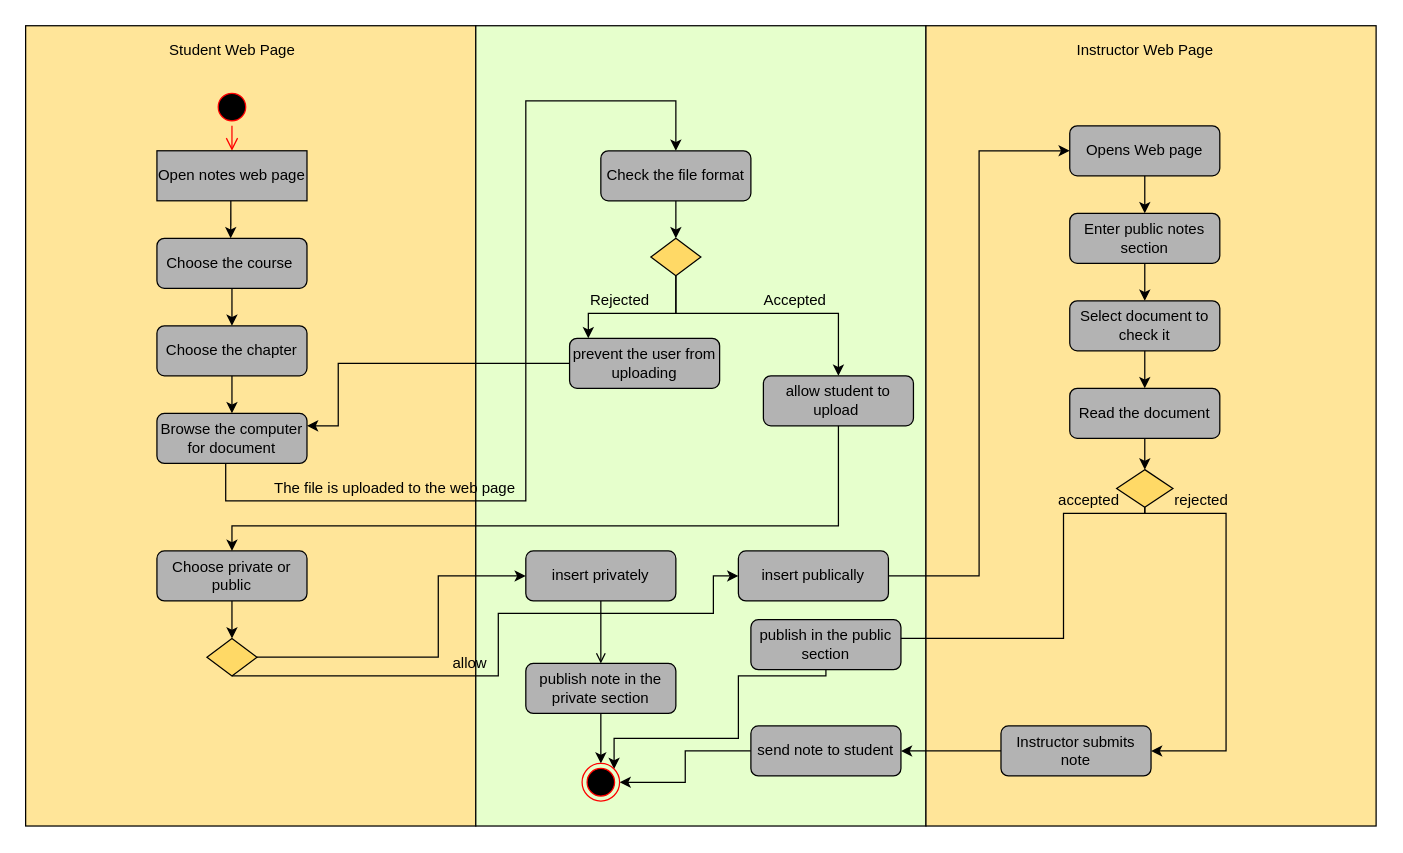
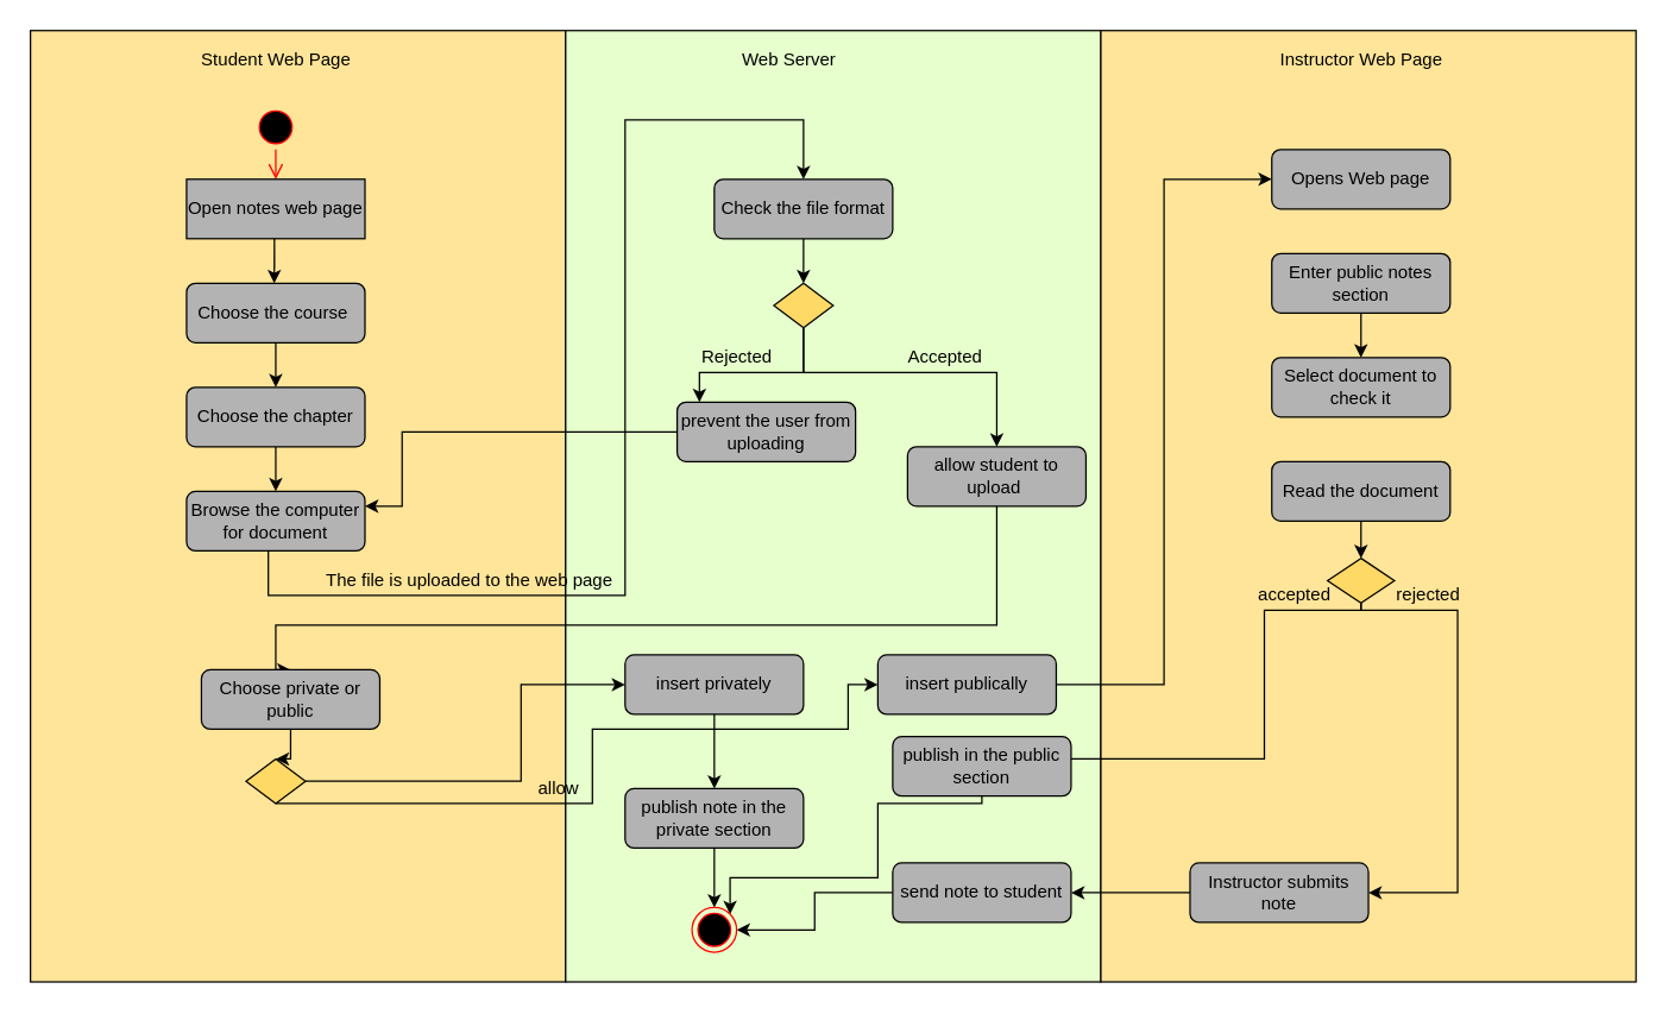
  <mxCell id="0" />
  <mxCell id="1" parent="0" />
  <mxCell id="2" value="" style="rounded=0;whiteSpace=wrap;html=1;fillColor=#FFE599;" parent="1" vertex="1"><mxGeometry x="20" y="20" width="360" height="640" as="geometry" /></mxCell>
  <mxCell id="3" value="" style="rounded=0;whiteSpace=wrap;html=1;fillColor=#E6FFCC;" parent="1" vertex="1"><mxGeometry x="380" y="20" width="360" height="640" as="geometry" /></mxCell>
  <mxCell id="4" value="Student Web Page" style="text;html=1;align=center;verticalAlign=middle;resizable=0;points=[];autosize=1;strokeColor=none;fillColor=none;" parent="1" vertex="1"><mxGeometry x="125" y="30" width="120" height="20" as="geometry" /></mxCell>
+ <mxCell id="5" value="Web Server" style="text;html=1;align=center;verticalAlign=middle;resizable=0;points=[];autosize=1;strokeColor=none;fillColor=none;" parent="1" vertex="1"><mxGeometry x="490" y="30" width="80" height="20" as="geometry" /></mxCell>
  <mxCell id="6" value="" style="rounded=0;whiteSpace=wrap;html=1;fillColor=#FFE599;" parent="1" vertex="1"><mxGeometry x="740" y="20" width="360" height="640" as="geometry" /></mxCell>
  <mxCell id="7" value="Instructor Web Page" style="text;html=1;align=center;verticalAlign=middle;resizable=0;points=[];autosize=1;strokeColor=none;fillColor=none;" parent="1" vertex="1"><mxGeometry x="855" y="30" width="120" height="20" as="geometry" /></mxCell>
  <mxCell id="8" value="" style="ellipse;html=1;shape=startState;fillColor=#000000;strokeColor=#ff0000;" parent="1" vertex="1"><mxGeometry x="170" y="70" width="30" height="30" as="geometry" /></mxCell>
  <mxCell id="9" value="" style="edgeStyle=orthogonalEdgeStyle;html=1;verticalAlign=bottom;endArrow=open;endSize=8;strokeColor=#ff0000;rounded=0;entryX=0.5;entryY=0;entryDx=0;entryDy=0;" parent="1" source="8" target="12" edge="1"><mxGeometry relative="1" as="geometry"><mxPoint x="185" y="160" as="targetPoint" /></mxGeometry></mxCell>
  <mxCell id="10" style="edgeStyle=orthogonalEdgeStyle;rounded=0;orthogonalLoop=1;jettySize=auto;html=1;" parent="1" edge="1"><mxGeometry relative="1" as="geometry"><mxPoint x="184.13" y="180" as="sourcePoint" /><mxPoint x="184" y="190" as="targetPoint" /><Array as="points"><mxPoint x="184" y="160" /><mxPoint x="184" y="160" /></Array></mxGeometry></mxCell>
  <mxCell id="11" style="edgeStyle=orthogonalEdgeStyle;rounded=0;orthogonalLoop=1;jettySize=auto;html=1;entryX=0.5;entryY=0;entryDx=0;entryDy=0;" parent="1" target="19" edge="1"><mxGeometry relative="1" as="geometry"><mxPoint x="180" y="370" as="sourcePoint" /><mxPoint x="190.043" y="410.033" as="targetPoint" /><Array as="points"><mxPoint x="180" y="400" /><mxPoint x="420" y="400" /><mxPoint x="420" y="80" /><mxPoint x="540" y="80" /></Array></mxGeometry></mxCell>
  <mxCell id="12" value="Open notes web page" style="whiteSpace=wrap;html=1;fillColor=#B3B3B3;rounded=0;" parent="1" vertex="1"><mxGeometry x="125" y="120" width="120" height="40" as="geometry" /></mxCell>
  <mxCell id="13" style="edgeStyle=orthogonalEdgeStyle;rounded=0;orthogonalLoop=1;jettySize=auto;html=1;entryX=0.5;entryY=0;entryDx=0;entryDy=0;" parent="1" source="14" target="16" edge="1"><mxGeometry relative="1" as="geometry" /></mxCell>
  <mxCell id="14" value="Choose the course&amp;nbsp;" style="rounded=1;whiteSpace=wrap;html=1;fillColor=#B3B3B3;" parent="1" vertex="1"><mxGeometry x="125" y="190" width="120" height="40" as="geometry" /></mxCell>
  <mxCell id="15" style="edgeStyle=orthogonalEdgeStyle;rounded=0;orthogonalLoop=1;jettySize=auto;html=1;" parent="1" source="16" target="17" edge="1"><mxGeometry relative="1" as="geometry"><Array as="points"><mxPoint x="185" y="310" /><mxPoint x="185" y="310" /></Array></mxGeometry></mxCell>
  <mxCell id="16" value="Choose the chapter" style="rounded=1;whiteSpace=wrap;html=1;fillColor=#B3B3B3;" parent="1" vertex="1"><mxGeometry x="125" y="260" width="120" height="40" as="geometry" /></mxCell>
  <mxCell id="17" value="Browse the computer for document" style="rounded=1;whiteSpace=wrap;html=1;fillColor=#B3B3B3;" parent="1" vertex="1"><mxGeometry x="125" y="330" width="120" height="40" as="geometry" /></mxCell>
  <mxCell id="18" style="edgeStyle=orthogonalEdgeStyle;rounded=0;orthogonalLoop=1;jettySize=auto;html=1;" parent="1" source="19" target="23" edge="1"><mxGeometry relative="1" as="geometry" /></mxCell>
  <mxCell id="19" value="Check the file format" style="rounded=1;whiteSpace=wrap;html=1;fillColor=#B3B3B3;" parent="1" vertex="1"><mxGeometry x="480" y="120" width="120" height="40" as="geometry" /></mxCell>
  <mxCell id="20" value="The file is uploaded to the web page" style="text;html=1;align=center;verticalAlign=middle;resizable=0;points=[];autosize=1;strokeColor=none;fillColor=none;" parent="1" vertex="1"><mxGeometry x="210" y="380" width="210" height="20" as="geometry" /></mxCell>
  <mxCell id="21" style="edgeStyle=orthogonalEdgeStyle;rounded=0;orthogonalLoop=1;jettySize=auto;html=1;entryX=0.125;entryY=0;entryDx=0;entryDy=0;entryPerimeter=0;" parent="1" source="23" target="27" edge="1"><mxGeometry relative="1" as="geometry"><Array as="points"><mxPoint x="540" y="250" /><mxPoint x="470" y="250" /></Array></mxGeometry></mxCell>
  <mxCell id="22" style="edgeStyle=orthogonalEdgeStyle;rounded=0;orthogonalLoop=1;jettySize=auto;html=1;" parent="1" source="23" target="25" edge="1"><mxGeometry relative="1" as="geometry"><Array as="points"><mxPoint x="540" y="250" /><mxPoint x="670" y="250" /></Array></mxGeometry></mxCell>
  <mxCell id="23" value="" style="rhombus;whiteSpace=wrap;html=1;fillColor=#FFD966;" parent="1" vertex="1"><mxGeometry x="520" y="190" width="40" height="30" as="geometry" /></mxCell>
  <mxCell id="24" style="edgeStyle=orthogonalEdgeStyle;rounded=0;orthogonalLoop=1;jettySize=auto;html=1;entryX=0.5;entryY=0;entryDx=0;entryDy=0;" parent="1" source="25" target="31" edge="1"><mxGeometry relative="1" as="geometry"><Array as="points"><mxPoint x="670" y="420" /><mxPoint x="185" y="420" /></Array></mxGeometry></mxCell>
  <mxCell id="25" value="allow student to upload&amp;nbsp;" style="rounded=1;whiteSpace=wrap;html=1;fillColor=#B3B3B3;" parent="1" vertex="1"><mxGeometry x="610" y="300" width="120" height="40" as="geometry" /></mxCell>
  <mxCell id="26" style="edgeStyle=orthogonalEdgeStyle;rounded=0;orthogonalLoop=1;jettySize=auto;html=1;" parent="1" source="27" target="17" edge="1"><mxGeometry relative="1" as="geometry"><Array as="points"><mxPoint x="270" y="290" /><mxPoint x="270" y="340" /></Array></mxGeometry></mxCell>
  <mxCell id="27" value="prevent the user from uploading" style="rounded=1;whiteSpace=wrap;html=1;fillColor=#B3B3B3;" parent="1" vertex="1"><mxGeometry x="455" y="270" width="120" height="40" as="geometry" /></mxCell>
  <mxCell id="28" value="Accepted" style="text;html=1;align=center;verticalAlign=middle;resizable=0;points=[];autosize=1;strokeColor=none;fillColor=none;" parent="1" vertex="1"><mxGeometry x="600" y="230" width="70" height="20" as="geometry" /></mxCell>
  <mxCell id="29" value="Rejected" style="text;html=1;align=center;verticalAlign=middle;resizable=0;points=[];autosize=1;strokeColor=none;fillColor=none;" parent="1" vertex="1"><mxGeometry x="465" y="230" width="60" height="20" as="geometry" /></mxCell>
  <mxCell id="30" style="edgeStyle=orthogonalEdgeStyle;rounded=0;orthogonalLoop=1;jettySize=auto;html=1;" parent="1" source="31" target="38" edge="1"><mxGeometry relative="1" as="geometry" /></mxCell>
- <mxCell id="31" value="Choose private or public" style="rounded=1;whiteSpace=wrap;html=1;fillColor=#B3B3B3;" parent="1" vertex="1"><mxGeometry x="125" y="440" width="120" height="40" as="geometry" /></mxCell>
- <mxCell id="32" style="edgeStyle=orthogonalEdgeStyle;rounded=0;orthogonalLoop=1;jettySize=auto;html=1;endArrow=open;" parent="1" source="33" target="60" edge="1"><mxGeometry relative="1" as="geometry" /></mxCell>
+ <mxCell id="31" value="Choose private or public" style="rounded=1;whiteSpace=wrap;html=1;fillColor=#B3B3B3;" parent="1" vertex="1"><mxGeometry x="135" y="450" width="120" height="40" as="geometry" /></mxCell>
+ <mxCell id="32" style="edgeStyle=orthogonalEdgeStyle;rounded=0;orthogonalLoop=1;jettySize=auto;html=1;" parent="1" source="33" target="60" edge="1"><mxGeometry relative="1" as="geometry" /></mxCell>
  <mxCell id="33" value="insert privately" style="rounded=1;whiteSpace=wrap;html=1;fillColor=#B3B3B3;" parent="1" vertex="1"><mxGeometry x="420" y="440" width="120" height="40" as="geometry" /></mxCell>
  <mxCell id="34" style="edgeStyle=orthogonalEdgeStyle;rounded=0;orthogonalLoop=1;jettySize=auto;html=1;entryX=0;entryY=0.5;entryDx=0;entryDy=0;" parent="1" source="35" target="41" edge="1"><mxGeometry relative="1" as="geometry" /></mxCell>
  <mxCell id="35" value="insert publically" style="rounded=1;whiteSpace=wrap;html=1;fillColor=#B3B3B3;" parent="1" vertex="1"><mxGeometry x="590" y="440" width="120" height="40" as="geometry" /></mxCell>
  <mxCell id="36" style="edgeStyle=orthogonalEdgeStyle;rounded=0;orthogonalLoop=1;jettySize=auto;html=1;entryX=0;entryY=0.5;entryDx=0;entryDy=0;" parent="1" source="38" target="33" edge="1"><mxGeometry relative="1" as="geometry"><Array as="points"><mxPoint x="350" y="525" /><mxPoint x="350" y="460" /></Array></mxGeometry></mxCell>
  <mxCell id="37" style="edgeStyle=orthogonalEdgeStyle;rounded=0;orthogonalLoop=1;jettySize=auto;html=1;entryX=0;entryY=0.5;entryDx=0;entryDy=0;" parent="1" source="38" target="35" edge="1"><mxGeometry relative="1" as="geometry"><Array as="points"><mxPoint x="398" y="540" /><mxPoint x="398" y="490" /><mxPoint x="570" y="490" /><mxPoint x="570" y="460" /></Array></mxGeometry></mxCell>
  <mxCell id="38" value="" style="rhombus;whiteSpace=wrap;html=1;fillColor=#FFD966;" parent="1" vertex="1"><mxGeometry x="165" y="510" width="40" height="30" as="geometry" /></mxCell>
  <mxCell id="39" value="allow" style="text;html=1;align=center;verticalAlign=middle;resizable=0;points=[];autosize=1;strokeColor=none;fillColor=none;" parent="1" vertex="1"><mxGeometry x="350" y="520" width="50" height="20" as="geometry" /></mxCell>
- <mxCell id="40" style="edgeStyle=orthogonalEdgeStyle;rounded=0;orthogonalLoop=1;jettySize=auto;html=1;" parent="1" source="41" target="43" edge="1"><mxGeometry relative="1" as="geometry" /></mxCell>
  <mxCell id="41" value="Opens Web page" style="rounded=1;whiteSpace=wrap;html=1;fillColor=#B3B3B3;" parent="1" vertex="1"><mxGeometry x="855" y="100" width="120" height="40" as="geometry" /></mxCell>
  <mxCell id="42" style="edgeStyle=orthogonalEdgeStyle;rounded=0;orthogonalLoop=1;jettySize=auto;html=1;" parent="1" source="43" target="45" edge="1"><mxGeometry relative="1" as="geometry" /></mxCell>
  <mxCell id="43" value="Enter public notes section" style="rounded=1;whiteSpace=wrap;html=1;fillColor=#B3B3B3;" parent="1" vertex="1"><mxGeometry x="855" y="170" width="120" height="40" as="geometry" /></mxCell>
- <mxCell id="44" style="edgeStyle=orthogonalEdgeStyle;rounded=0;orthogonalLoop=1;jettySize=auto;html=1;" parent="1" source="45" target="47" edge="1"><mxGeometry relative="1" as="geometry" /></mxCell>
  <mxCell id="45" value="Select document to check it" style="rounded=1;whiteSpace=wrap;html=1;fillColor=#B3B3B3;" parent="1" vertex="1"><mxGeometry x="855" y="240" width="120" height="40" as="geometry" /></mxCell>
  <mxCell id="46" style="edgeStyle=orthogonalEdgeStyle;rounded=0;orthogonalLoop=1;jettySize=auto;html=1;entryX=0.5;entryY=0;entryDx=0;entryDy=0;" parent="1" source="47" target="50" edge="1"><mxGeometry relative="1" as="geometry" /></mxCell>
  <mxCell id="47" value="Read the document" style="rounded=1;whiteSpace=wrap;html=1;fillColor=#B3B3B3;" parent="1" vertex="1"><mxGeometry x="855" y="310" width="120" height="40" as="geometry" /></mxCell>
  <mxCell id="48" style="edgeStyle=orthogonalEdgeStyle;rounded=0;orthogonalLoop=1;jettySize=auto;html=1;entryX=0.5;entryY=0;entryDx=0;entryDy=0;" parent="1" source="50" target="52" edge="1"><mxGeometry relative="1" as="geometry"><Array as="points"><mxPoint x="915" y="410" /><mxPoint x="850" y="410" /><mxPoint x="850" y="510" /><mxPoint x="660" y="510" /></Array></mxGeometry></mxCell>
  <mxCell id="49" style="edgeStyle=orthogonalEdgeStyle;rounded=0;orthogonalLoop=1;jettySize=auto;html=1;" parent="1" source="50" target="58" edge="1"><mxGeometry relative="1" as="geometry"><Array as="points"><mxPoint x="915" y="410" /><mxPoint x="980" y="410" /><mxPoint x="980" y="600" /></Array></mxGeometry></mxCell>
  <mxCell id="50" value="" style="rhombus;whiteSpace=wrap;html=1;fillColor=#FFD966;" parent="1" vertex="1"><mxGeometry x="892.5" y="375" width="45" height="30" as="geometry" /></mxCell>
  <mxCell id="51" style="edgeStyle=orthogonalEdgeStyle;rounded=0;orthogonalLoop=1;jettySize=auto;html=1;entryX=1;entryY=0;entryDx=0;entryDy=0;" parent="1" source="52" target="61" edge="1"><mxGeometry relative="1" as="geometry"><Array as="points"><mxPoint x="590" y="540" /><mxPoint x="590" y="590" /><mxPoint x="491" y="590" /></Array></mxGeometry></mxCell>
  <mxCell id="52" value="publish in the public section" style="rounded=1;whiteSpace=wrap;html=1;fillColor=#B3B3B3;" parent="1" vertex="1"><mxGeometry x="600" y="495" width="120" height="40" as="geometry" /></mxCell>
  <mxCell id="53" style="edgeStyle=orthogonalEdgeStyle;rounded=0;orthogonalLoop=1;jettySize=auto;html=1;entryX=1;entryY=0.5;entryDx=0;entryDy=0;" parent="1" source="54" target="61" edge="1"><mxGeometry relative="1" as="geometry" /></mxCell>
  <mxCell id="54" value="send note to student" style="rounded=1;whiteSpace=wrap;html=1;fillColor=#B3B3B3;" parent="1" vertex="1"><mxGeometry x="600" y="580" width="120" height="40" as="geometry" /></mxCell>
  <mxCell id="55" value="accepted" style="text;html=1;align=center;verticalAlign=middle;resizable=0;points=[];autosize=1;strokeColor=none;fillColor=none;" parent="1" vertex="1"><mxGeometry x="840" y="390" width="60" height="20" as="geometry" /></mxCell>
  <mxCell id="56" value="rejected" style="text;html=1;align=center;verticalAlign=middle;resizable=0;points=[];autosize=1;strokeColor=none;fillColor=none;" parent="1" vertex="1"><mxGeometry x="930" y="390" width="60" height="20" as="geometry" /></mxCell>
  <mxCell id="57" style="edgeStyle=orthogonalEdgeStyle;rounded=0;orthogonalLoop=1;jettySize=auto;html=1;" parent="1" source="58" target="54" edge="1"><mxGeometry relative="1" as="geometry" /></mxCell>
  <mxCell id="58" value="Instructor submits note" style="rounded=1;whiteSpace=wrap;html=1;fillColor=#B3B3B3;" parent="1" vertex="1"><mxGeometry x="800" y="580" width="120" height="40" as="geometry" /></mxCell>
  <mxCell id="59" style="edgeStyle=orthogonalEdgeStyle;rounded=0;orthogonalLoop=1;jettySize=auto;html=1;" parent="1" source="60" target="61" edge="1"><mxGeometry relative="1" as="geometry" /></mxCell>
  <mxCell id="60" value="publish note in the private section" style="rounded=1;whiteSpace=wrap;html=1;fillColor=#B3B3B3;" parent="1" vertex="1"><mxGeometry x="420" y="530" width="120" height="40" as="geometry" /></mxCell>
  <mxCell id="61" value="" style="ellipse;html=1;shape=endState;fillColor=#000000;strokeColor=#ff0000;" parent="1" vertex="1"><mxGeometry x="465" y="610" width="30" height="30" as="geometry" /></mxCell>
